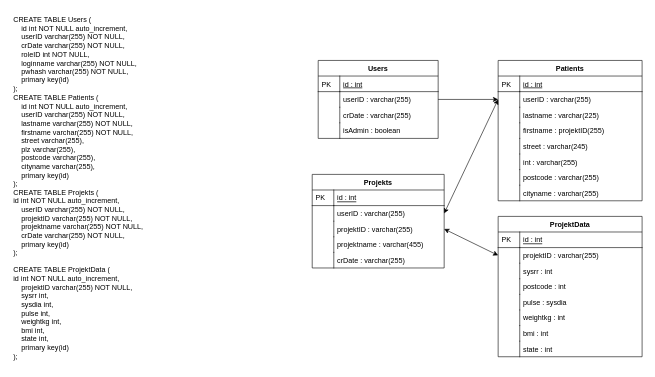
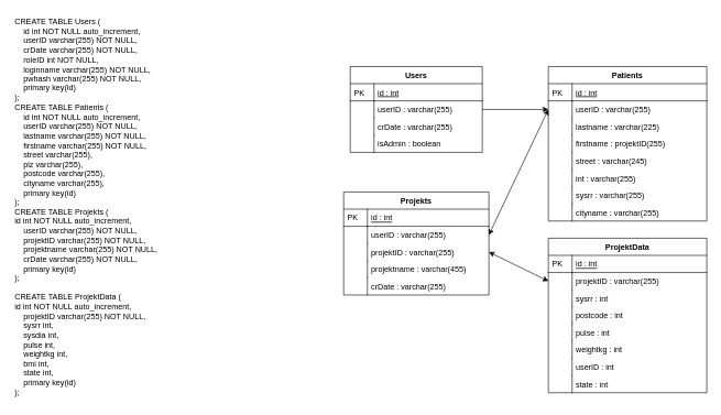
  <mxCell id="0" />
  <mxCell id="1" parent="0" />
  <mxCell id="2" value="Users" style="swimlane;fontStyle=1;childLayout=stackLayout;horizontal=1;startSize=26;horizontalStack=0;resizeParent=1;resizeLast=0;collapsible=1;marginBottom=0;rounded=0;shadow=0;strokeWidth=1;" parent="1" vertex="1"><mxGeometry x="530" y="100" width="200" height="130" as="geometry"><mxRectangle x="20" y="80" width="160" height="26" as="alternateBounds" /></mxGeometry></mxCell>
  <mxCell id="3" value="id : int" style="shape=partialRectangle;top=0;left=0;right=0;bottom=1;align=left;verticalAlign=top;fillColor=none;spacingLeft=40;spacingRight=4;overflow=hidden;rotatable=0;points=[[0,0.5],[1,0.5]];portConstraint=eastwest;dropTarget=0;rounded=0;shadow=0;strokeWidth=1;fontStyle=4" parent="2" vertex="1"><mxGeometry y="26" width="200" height="26" as="geometry" /></mxCell>
  <mxCell id="4" value="PK" style="shape=partialRectangle;top=0;left=0;bottom=0;fillColor=none;align=left;verticalAlign=top;spacingLeft=4;spacingRight=4;overflow=hidden;rotatable=0;points=[];portConstraint=eastwest;part=1;" parent="3" vertex="1" connectable="0"><mxGeometry width="36" height="26" as="geometry" /></mxCell>
  <mxCell id="5" value="userID : varchar(255)" style="shape=partialRectangle;top=0;left=0;right=0;bottom=0;align=left;verticalAlign=top;fillColor=none;spacingLeft=40;spacingRight=4;overflow=hidden;rotatable=0;points=[[0,0.5],[1,0.5]];portConstraint=eastwest;dropTarget=0;rounded=0;shadow=0;strokeWidth=1;" parent="2" vertex="1"><mxGeometry y="52" width="200" height="26" as="geometry" /></mxCell>
  <mxCell id="6" value="" style="shape=partialRectangle;top=0;left=0;bottom=0;fillColor=none;align=left;verticalAlign=top;spacingLeft=4;spacingRight=4;overflow=hidden;rotatable=0;points=[];portConstraint=eastwest;part=1;" parent="5" vertex="1" connectable="0"><mxGeometry width="36" height="26" as="geometry" /></mxCell>
  <mxCell id="7" value="crDate : varchar(255)" style="shape=partialRectangle;top=0;left=0;right=0;bottom=0;align=left;verticalAlign=top;fillColor=none;spacingLeft=40;spacingRight=4;overflow=hidden;rotatable=0;points=[[0,0.5],[1,0.5]];portConstraint=eastwest;dropTarget=0;rounded=0;shadow=0;strokeWidth=1;" vertex="1" parent="2"><mxGeometry y="78" width="200" height="26" as="geometry" /></mxCell>
  <mxCell id="8" value="" style="shape=partialRectangle;top=0;left=0;bottom=0;fillColor=none;align=left;verticalAlign=top;spacingLeft=4;spacingRight=4;overflow=hidden;rotatable=0;points=[];portConstraint=eastwest;part=1;" vertex="1" connectable="0" parent="7"><mxGeometry width="36" height="26" as="geometry" /></mxCell>
  <mxCell id="9" value="isAdmin : boolean" style="shape=partialRectangle;top=0;left=0;right=0;bottom=0;align=left;verticalAlign=top;fillColor=none;spacingLeft=40;spacingRight=4;overflow=hidden;rotatable=0;points=[[0,0.5],[1,0.5]];portConstraint=eastwest;dropTarget=0;rounded=0;shadow=0;strokeWidth=1;" vertex="1" parent="2"><mxGeometry y="104" width="200" height="26" as="geometry" /></mxCell>
  <mxCell id="10" value="" style="shape=partialRectangle;top=0;left=0;bottom=0;fillColor=none;align=left;verticalAlign=top;spacingLeft=4;spacingRight=4;overflow=hidden;rotatable=0;points=[];portConstraint=eastwest;part=1;" vertex="1" connectable="0" parent="9"><mxGeometry width="36" height="26" as="geometry" /></mxCell>
  <mxCell id="11" value="Patients" style="swimlane;fontStyle=1;childLayout=stackLayout;horizontal=1;startSize=26;horizontalStack=0;resizeParent=1;resizeLast=0;collapsible=1;marginBottom=0;rounded=0;shadow=0;strokeWidth=1;" parent="1" vertex="1"><mxGeometry x="830" y="100" width="240" height="234" as="geometry"><mxRectangle x="260" y="80" width="160" height="26" as="alternateBounds" /></mxGeometry></mxCell>
  <mxCell id="12" value="id : int" style="shape=partialRectangle;top=0;left=0;right=0;bottom=1;align=left;verticalAlign=top;fillColor=none;spacingLeft=40;spacingRight=4;overflow=hidden;rotatable=0;points=[[0,0.5],[1,0.5]];portConstraint=eastwest;dropTarget=0;rounded=0;shadow=0;strokeWidth=1;fontStyle=4" parent="11" vertex="1"><mxGeometry y="26" width="240" height="26" as="geometry" /></mxCell>
  <mxCell id="13" value="PK" style="shape=partialRectangle;top=0;left=0;bottom=0;fillColor=none;align=left;verticalAlign=top;spacingLeft=4;spacingRight=4;overflow=hidden;rotatable=0;points=[];portConstraint=eastwest;part=1;" parent="12" vertex="1" connectable="0"><mxGeometry width="36" height="26" as="geometry" /></mxCell>
  <mxCell id="14" value="userID : varchar(255)" style="shape=partialRectangle;top=0;left=0;right=0;bottom=0;align=left;verticalAlign=top;fillColor=none;spacingLeft=40;spacingRight=4;overflow=hidden;rotatable=0;points=[[0,0.5],[1,0.5]];portConstraint=eastwest;dropTarget=0;rounded=0;shadow=0;strokeWidth=1;" parent="11" vertex="1"><mxGeometry y="52" width="240" height="26" as="geometry" /></mxCell>
  <mxCell id="15" value="" style="shape=partialRectangle;top=0;left=0;bottom=0;fillColor=none;align=left;verticalAlign=top;spacingLeft=4;spacingRight=4;overflow=hidden;rotatable=0;points=[];portConstraint=eastwest;part=1;" parent="14" vertex="1" connectable="0"><mxGeometry width="36" height="26" as="geometry" /></mxCell>
  <mxCell id="16" value="lastname : varchar(225)" style="shape=partialRectangle;top=0;left=0;right=0;bottom=0;align=left;verticalAlign=top;fillColor=none;spacingLeft=40;spacingRight=4;overflow=hidden;rotatable=0;points=[[0,0.5],[1,0.5]];portConstraint=eastwest;dropTarget=0;rounded=0;shadow=0;strokeWidth=1;" parent="11" vertex="1"><mxGeometry y="78" width="240" height="26" as="geometry" /></mxCell>
  <mxCell id="17" value="" style="shape=partialRectangle;top=0;left=0;bottom=0;fillColor=none;align=left;verticalAlign=top;spacingLeft=4;spacingRight=4;overflow=hidden;rotatable=0;points=[];portConstraint=eastwest;part=1;" parent="16" vertex="1" connectable="0"><mxGeometry width="36" height="26" as="geometry" /></mxCell>
  <mxCell id="18" value="firstname : projektID(255)" style="shape=partialRectangle;top=0;left=0;right=0;bottom=0;align=left;verticalAlign=top;fillColor=none;spacingLeft=40;spacingRight=4;overflow=hidden;rotatable=0;points=[[0,0.5],[1,0.5]];portConstraint=eastwest;dropTarget=0;rounded=0;shadow=0;strokeWidth=1;" vertex="1" parent="11"><mxGeometry y="104" width="240" height="26" as="geometry" /></mxCell>
  <mxCell id="19" value="" style="shape=partialRectangle;top=0;left=0;bottom=0;fillColor=none;align=left;verticalAlign=top;spacingLeft=4;spacingRight=4;overflow=hidden;rotatable=0;points=[];portConstraint=eastwest;part=1;" vertex="1" connectable="0" parent="18"><mxGeometry width="36" height="26" as="geometry" /></mxCell>
  <mxCell id="20" value="street : varchar(245)" style="shape=partialRectangle;top=0;left=0;right=0;bottom=0;align=left;verticalAlign=top;fillColor=none;spacingLeft=40;spacingRight=4;overflow=hidden;rotatable=0;points=[[0,0.5],[1,0.5]];portConstraint=eastwest;dropTarget=0;rounded=0;shadow=0;strokeWidth=1;" vertex="1" parent="11"><mxGeometry y="130" width="240" height="26" as="geometry" /></mxCell>
  <mxCell id="21" value="" style="shape=partialRectangle;top=0;left=0;bottom=0;fillColor=none;align=left;verticalAlign=top;spacingLeft=4;spacingRight=4;overflow=hidden;rotatable=0;points=[];portConstraint=eastwest;part=1;" vertex="1" connectable="0" parent="20"><mxGeometry width="36" height="26" as="geometry" /></mxCell>
  <mxCell id="22" value="int : varchar(255)" style="shape=partialRectangle;top=0;left=0;right=0;bottom=0;align=left;verticalAlign=top;fillColor=none;spacingLeft=40;spacingRight=4;overflow=hidden;rotatable=0;points=[[0,0.5],[1,0.5]];portConstraint=eastwest;dropTarget=0;rounded=0;shadow=0;strokeWidth=1;" vertex="1" parent="11"><mxGeometry y="156" width="240" height="26" as="geometry" /></mxCell>
  <mxCell id="23" value="" style="shape=partialRectangle;top=0;left=0;bottom=0;fillColor=none;align=left;verticalAlign=top;spacingLeft=4;spacingRight=4;overflow=hidden;rotatable=0;points=[];portConstraint=eastwest;part=1;" vertex="1" connectable="0" parent="22"><mxGeometry width="36" height="26" as="geometry" /></mxCell>
- <mxCell id="24" value="postcode : varchar(255)" style="shape=partialRectangle;top=0;left=0;right=0;bottom=0;align=left;verticalAlign=top;fillColor=none;spacingLeft=40;spacingRight=4;overflow=hidden;rotatable=0;points=[[0,0.5],[1,0.5]];portConstraint=eastwest;dropTarget=0;rounded=0;shadow=0;strokeWidth=1;" vertex="1" parent="11"><mxGeometry y="182" width="240" height="26" as="geometry" /></mxCell>
+ <mxCell id="24" value="sysrr : varchar(255)" style="shape=partialRectangle;top=0;left=0;right=0;bottom=0;align=left;verticalAlign=top;fillColor=none;spacingLeft=40;spacingRight=4;overflow=hidden;rotatable=0;points=[[0,0.5],[1,0.5]];portConstraint=eastwest;dropTarget=0;rounded=0;shadow=0;strokeWidth=1;" vertex="1" parent="11"><mxGeometry y="182" width="240" height="26" as="geometry" /></mxCell>
  <mxCell id="25" value="" style="shape=partialRectangle;top=0;left=0;bottom=0;fillColor=none;align=left;verticalAlign=top;spacingLeft=4;spacingRight=4;overflow=hidden;rotatable=0;points=[];portConstraint=eastwest;part=1;" vertex="1" connectable="0" parent="24"><mxGeometry width="36" height="26" as="geometry" /></mxCell>
  <mxCell id="26" value="cityname : varchar(255)" style="shape=partialRectangle;top=0;left=0;right=0;bottom=0;align=left;verticalAlign=top;fillColor=none;spacingLeft=40;spacingRight=4;overflow=hidden;rotatable=0;points=[[0,0.5],[1,0.5]];portConstraint=eastwest;dropTarget=0;rounded=0;shadow=0;strokeWidth=1;" vertex="1" parent="11"><mxGeometry y="208" width="240" height="26" as="geometry" /></mxCell>
  <mxCell id="27" value="" style="shape=partialRectangle;top=0;left=0;bottom=0;fillColor=none;align=left;verticalAlign=top;spacingLeft=4;spacingRight=4;overflow=hidden;rotatable=0;points=[];portConstraint=eastwest;part=1;" vertex="1" connectable="0" parent="26"><mxGeometry width="36" height="26" as="geometry" /></mxCell>
  <mxCell id="28" value="Projekts" style="swimlane;fontStyle=1;childLayout=stackLayout;horizontal=1;startSize=26;horizontalStack=0;resizeParent=1;resizeLast=0;collapsible=1;marginBottom=0;rounded=0;shadow=0;strokeWidth=1;" parent="1" vertex="1"><mxGeometry x="520" y="290" width="220" height="156" as="geometry"><mxRectangle x="260" y="270" width="160" height="26" as="alternateBounds" /></mxGeometry></mxCell>
  <mxCell id="29" value="id : int" style="shape=partialRectangle;top=0;left=0;right=0;bottom=1;align=left;verticalAlign=top;fillColor=none;spacingLeft=40;spacingRight=4;overflow=hidden;rotatable=0;points=[[0,0.5],[1,0.5]];portConstraint=eastwest;dropTarget=0;rounded=0;shadow=0;strokeWidth=1;fontStyle=4" parent="28" vertex="1"><mxGeometry y="26" width="220" height="26" as="geometry" /></mxCell>
  <mxCell id="30" value="PK" style="shape=partialRectangle;top=0;left=0;bottom=0;fillColor=none;align=left;verticalAlign=top;spacingLeft=4;spacingRight=4;overflow=hidden;rotatable=0;points=[];portConstraint=eastwest;part=1;" parent="29" vertex="1" connectable="0"><mxGeometry width="36" height="26" as="geometry" /></mxCell>
  <mxCell id="31" value="userID : varchar(255)" style="shape=partialRectangle;top=0;left=0;right=0;bottom=0;align=left;verticalAlign=top;fillColor=none;spacingLeft=40;spacingRight=4;overflow=hidden;rotatable=0;points=[[0,0.5],[1,0.5]];portConstraint=eastwest;dropTarget=0;rounded=0;shadow=0;strokeWidth=1;" parent="28" vertex="1"><mxGeometry y="52" width="220" height="26" as="geometry" /></mxCell>
  <mxCell id="32" value="" style="shape=partialRectangle;top=0;left=0;bottom=0;fillColor=none;align=left;verticalAlign=top;spacingLeft=4;spacingRight=4;overflow=hidden;rotatable=0;points=[];portConstraint=eastwest;part=1;" parent="31" vertex="1" connectable="0"><mxGeometry width="36" height="26" as="geometry" /></mxCell>
  <mxCell id="33" value="projektID : varchar(255)" style="shape=partialRectangle;top=0;left=0;right=0;bottom=0;align=left;verticalAlign=top;fillColor=none;spacingLeft=40;spacingRight=4;overflow=hidden;rotatable=0;points=[[0,0.5],[1,0.5]];portConstraint=eastwest;dropTarget=0;rounded=0;shadow=0;strokeWidth=1;" parent="28" vertex="1"><mxGeometry y="78" width="220" height="26" as="geometry" /></mxCell>
  <mxCell id="34" value="" style="shape=partialRectangle;top=0;left=0;bottom=0;fillColor=none;align=left;verticalAlign=top;spacingLeft=4;spacingRight=4;overflow=hidden;rotatable=0;points=[];portConstraint=eastwest;part=1;" parent="33" vertex="1" connectable="0"><mxGeometry width="36" height="26" as="geometry" /></mxCell>
  <mxCell id="35" value="projektname : varchar(455)" style="shape=partialRectangle;top=0;left=0;right=0;bottom=0;align=left;verticalAlign=top;fillColor=none;spacingLeft=40;spacingRight=4;overflow=hidden;rotatable=0;points=[[0,0.5],[1,0.5]];portConstraint=eastwest;dropTarget=0;rounded=0;shadow=0;strokeWidth=1;" vertex="1" parent="28"><mxGeometry y="104" width="220" height="26" as="geometry" /></mxCell>
  <mxCell id="36" value="" style="shape=partialRectangle;top=0;left=0;bottom=0;fillColor=none;align=left;verticalAlign=top;spacingLeft=4;spacingRight=4;overflow=hidden;rotatable=0;points=[];portConstraint=eastwest;part=1;" vertex="1" connectable="0" parent="35"><mxGeometry width="36" height="26" as="geometry" /></mxCell>
  <mxCell id="37" value="crDate : varchar(255)" style="shape=partialRectangle;top=0;left=0;right=0;bottom=0;align=left;verticalAlign=top;fillColor=none;spacingLeft=40;spacingRight=4;overflow=hidden;rotatable=0;points=[[0,0.5],[1,0.5]];portConstraint=eastwest;dropTarget=0;rounded=0;shadow=0;strokeWidth=1;" vertex="1" parent="28"><mxGeometry y="130" width="220" height="26" as="geometry" /></mxCell>
  <mxCell id="38" value="" style="shape=partialRectangle;top=0;left=0;bottom=0;fillColor=none;align=left;verticalAlign=top;spacingLeft=4;spacingRight=4;overflow=hidden;rotatable=0;points=[];portConstraint=eastwest;part=1;" vertex="1" connectable="0" parent="37"><mxGeometry width="36" height="26" as="geometry" /></mxCell>
  <mxCell id="39" value="ProjektData" style="swimlane;fontStyle=1;childLayout=stackLayout;horizontal=1;startSize=26;horizontalStack=0;resizeParent=1;resizeLast=0;collapsible=1;marginBottom=0;rounded=0;shadow=0;strokeWidth=1;" vertex="1" parent="1"><mxGeometry x="830" y="360" width="240" height="234" as="geometry"><mxRectangle x="260" y="270" width="160" height="26" as="alternateBounds" /></mxGeometry></mxCell>
  <mxCell id="40" value="id : int" style="shape=partialRectangle;top=0;left=0;right=0;bottom=1;align=left;verticalAlign=top;fillColor=none;spacingLeft=40;spacingRight=4;overflow=hidden;rotatable=0;points=[[0,0.5],[1,0.5]];portConstraint=eastwest;dropTarget=0;rounded=0;shadow=0;strokeWidth=1;fontStyle=4" vertex="1" parent="39"><mxGeometry y="26" width="240" height="26" as="geometry" /></mxCell>
  <mxCell id="41" value="PK" style="shape=partialRectangle;top=0;left=0;bottom=0;fillColor=none;align=left;verticalAlign=top;spacingLeft=4;spacingRight=4;overflow=hidden;rotatable=0;points=[];portConstraint=eastwest;part=1;" vertex="1" connectable="0" parent="40"><mxGeometry width="36" height="26" as="geometry" /></mxCell>
  <mxCell id="42" value="projektID : varchar(255)" style="shape=partialRectangle;top=0;left=0;right=0;bottom=0;align=left;verticalAlign=top;fillColor=none;spacingLeft=40;spacingRight=4;overflow=hidden;rotatable=0;points=[[0,0.5],[1,0.5]];portConstraint=eastwest;dropTarget=0;rounded=0;shadow=0;strokeWidth=1;" vertex="1" parent="39"><mxGeometry y="52" width="240" height="26" as="geometry" /></mxCell>
  <mxCell id="43" value="" style="shape=partialRectangle;top=0;left=0;bottom=0;fillColor=none;align=left;verticalAlign=top;spacingLeft=4;spacingRight=4;overflow=hidden;rotatable=0;points=[];portConstraint=eastwest;part=1;" vertex="1" connectable="0" parent="42"><mxGeometry width="36" height="26" as="geometry" /></mxCell>
  <mxCell id="44" value="sysrr : int" style="shape=partialRectangle;top=0;left=0;right=0;bottom=0;align=left;verticalAlign=top;fillColor=none;spacingLeft=40;spacingRight=4;overflow=hidden;rotatable=0;points=[[0,0.5],[1,0.5]];portConstraint=eastwest;dropTarget=0;rounded=0;shadow=0;strokeWidth=1;" vertex="1" parent="39"><mxGeometry y="78" width="240" height="26" as="geometry" /></mxCell>
  <mxCell id="45" value="" style="shape=partialRectangle;top=0;left=0;bottom=0;fillColor=none;align=left;verticalAlign=top;spacingLeft=4;spacingRight=4;overflow=hidden;rotatable=0;points=[];portConstraint=eastwest;part=1;" vertex="1" connectable="0" parent="44"><mxGeometry width="36" height="26" as="geometry" /></mxCell>
  <mxCell id="46" value="postcode : int" style="shape=partialRectangle;top=0;left=0;right=0;bottom=0;align=left;verticalAlign=top;fillColor=none;spacingLeft=40;spacingRight=4;overflow=hidden;rotatable=0;points=[[0,0.5],[1,0.5]];portConstraint=eastwest;dropTarget=0;rounded=0;shadow=0;strokeWidth=1;" vertex="1" parent="39"><mxGeometry y="104" width="240" height="26" as="geometry" /></mxCell>
  <mxCell id="47" value="" style="shape=partialRectangle;top=0;left=0;bottom=0;fillColor=none;align=left;verticalAlign=top;spacingLeft=4;spacingRight=4;overflow=hidden;rotatable=0;points=[];portConstraint=eastwest;part=1;" vertex="1" connectable="0" parent="46"><mxGeometry width="36" height="26" as="geometry" /></mxCell>
- <mxCell id="48" value="pulse : sysdia" style="shape=partialRectangle;top=0;left=0;right=0;bottom=0;align=left;verticalAlign=top;fillColor=none;spacingLeft=40;spacingRight=4;overflow=hidden;rotatable=0;points=[[0,0.5],[1,0.5]];portConstraint=eastwest;dropTarget=0;rounded=0;shadow=0;strokeWidth=1;" vertex="1" parent="39"><mxGeometry y="130" width="240" height="26" as="geometry" /></mxCell>
+ <mxCell id="48" value="pulse : int" style="shape=partialRectangle;top=0;left=0;right=0;bottom=0;align=left;verticalAlign=top;fillColor=none;spacingLeft=40;spacingRight=4;overflow=hidden;rotatable=0;points=[[0,0.5],[1,0.5]];portConstraint=eastwest;dropTarget=0;rounded=0;shadow=0;strokeWidth=1;" vertex="1" parent="39"><mxGeometry y="130" width="240" height="26" as="geometry" /></mxCell>
  <mxCell id="49" value="" style="shape=partialRectangle;top=0;left=0;bottom=0;fillColor=none;align=left;verticalAlign=top;spacingLeft=4;spacingRight=4;overflow=hidden;rotatable=0;points=[];portConstraint=eastwest;part=1;" vertex="1" connectable="0" parent="48"><mxGeometry width="36" height="26" as="geometry" /></mxCell>
  <mxCell id="50" value="weightkg : int" style="shape=partialRectangle;top=0;left=0;right=0;bottom=0;align=left;verticalAlign=top;fillColor=none;spacingLeft=40;spacingRight=4;overflow=hidden;rotatable=0;points=[[0,0.5],[1,0.5]];portConstraint=eastwest;dropTarget=0;rounded=0;shadow=0;strokeWidth=1;" vertex="1" parent="39"><mxGeometry y="156" width="240" height="26" as="geometry" /></mxCell>
  <mxCell id="51" value="" style="shape=partialRectangle;top=0;left=0;bottom=0;fillColor=none;align=left;verticalAlign=top;spacingLeft=4;spacingRight=4;overflow=hidden;rotatable=0;points=[];portConstraint=eastwest;part=1;" vertex="1" connectable="0" parent="50"><mxGeometry width="36" height="26" as="geometry" /></mxCell>
- <mxCell id="52" value="bmi : int" style="shape=partialRectangle;top=0;left=0;right=0;bottom=0;align=left;verticalAlign=top;fillColor=none;spacingLeft=40;spacingRight=4;overflow=hidden;rotatable=0;points=[[0,0.5],[1,0.5]];portConstraint=eastwest;dropTarget=0;rounded=0;shadow=0;strokeWidth=1;" vertex="1" parent="39"><mxGeometry y="182" width="240" height="26" as="geometry" /></mxCell>
+ <mxCell id="52" value="userID : int" style="shape=partialRectangle;top=0;left=0;right=0;bottom=0;align=left;verticalAlign=top;fillColor=none;spacingLeft=40;spacingRight=4;overflow=hidden;rotatable=0;points=[[0,0.5],[1,0.5]];portConstraint=eastwest;dropTarget=0;rounded=0;shadow=0;strokeWidth=1;" vertex="1" parent="39"><mxGeometry y="182" width="240" height="26" as="geometry" /></mxCell>
  <mxCell id="53" value="" style="shape=partialRectangle;top=0;left=0;bottom=0;fillColor=none;align=left;verticalAlign=top;spacingLeft=4;spacingRight=4;overflow=hidden;rotatable=0;points=[];portConstraint=eastwest;part=1;" vertex="1" connectable="0" parent="52"><mxGeometry width="36" height="26" as="geometry" /></mxCell>
  <mxCell id="54" value="state : int" style="shape=partialRectangle;top=0;left=0;right=0;bottom=0;align=left;verticalAlign=top;fillColor=none;spacingLeft=40;spacingRight=4;overflow=hidden;rotatable=0;points=[[0,0.5],[1,0.5]];portConstraint=eastwest;dropTarget=0;rounded=0;shadow=0;strokeWidth=1;" vertex="1" parent="39"><mxGeometry y="208" width="240" height="26" as="geometry" /></mxCell>
  <mxCell id="55" value="" style="shape=partialRectangle;top=0;left=0;bottom=0;fillColor=none;align=left;verticalAlign=top;spacingLeft=4;spacingRight=4;overflow=hidden;rotatable=0;points=[];portConstraint=eastwest;part=1;" vertex="1" connectable="0" parent="54"><mxGeometry width="36" height="26" as="geometry" /></mxCell>
  <mxCell id="56" value="" style="endArrow=classic;html=1;exitX=1;exitY=0.5;exitDx=0;exitDy=0;entryX=0;entryY=0.5;entryDx=0;entryDy=0;" edge="1" parent="1" source="5" target="14"><mxGeometry width="50" height="50" relative="1" as="geometry"><mxPoint x="670" y="610" as="sourcePoint" /><mxPoint x="720" y="560" as="targetPoint" /></mxGeometry></mxCell>
  <mxCell id="57" value="" style="endArrow=classic;startArrow=classic;html=1;exitX=1;exitY=0.5;exitDx=0;exitDy=0;entryX=0;entryY=0.5;entryDx=0;entryDy=0;" edge="1" parent="1" source="31" target="14"><mxGeometry width="50" height="50" relative="1" as="geometry"><mxPoint x="670" y="550" as="sourcePoint" /><mxPoint x="720" y="500" as="targetPoint" /></mxGeometry></mxCell>
  <mxCell id="58" value="" style="endArrow=classic;startArrow=classic;html=1;entryX=1;entryY=0.5;entryDx=0;entryDy=0;exitX=0;exitY=0.5;exitDx=0;exitDy=0;" edge="1" parent="1" source="42" target="33"><mxGeometry width="50" height="50" relative="1" as="geometry"><mxPoint x="620" y="570" as="sourcePoint" /><mxPoint x="670" y="520" as="targetPoint" /></mxGeometry></mxCell>
  <mxCell id="59" value="&lt;div&gt;CREATE TABLE Users (&lt;/div&gt;&lt;div&gt;&amp;nbsp; &amp;nbsp; id int NOT NULL auto_increment,&lt;/div&gt;&lt;div&gt;&amp;nbsp; &amp;nbsp; userID varchar(255) NOT NULL,&lt;/div&gt;&lt;div&gt;&amp;nbsp; &amp;nbsp; crDate varchar(255) NOT NULL,&lt;/div&gt;&lt;div&gt;&amp;nbsp; &amp;nbsp; roleID int NOT NULL,&lt;/div&gt;&lt;div&gt;&amp;nbsp; &amp;nbsp; loginname varchar(255) NOT NULL,&lt;/div&gt;&lt;div&gt;&amp;nbsp; &amp;nbsp; pwhash varchar(255) NOT NULL,&lt;/div&gt;&lt;div&gt;&amp;nbsp; &amp;nbsp; primary key(id)&lt;/div&gt;&lt;div&gt;);&lt;/div&gt;&lt;div&gt;CREATE TABLE Patients (&lt;/div&gt;&lt;div&gt;&amp;nbsp; &amp;nbsp; id int NOT NULL auto_increment,&lt;/div&gt;&lt;div&gt;&amp;nbsp; &amp;nbsp; userID varchar(255) NOT NULL,&lt;/div&gt;&lt;div&gt;&amp;nbsp; &amp;nbsp; lastname varchar(255) NOT NULL,&lt;/div&gt;&lt;div&gt;&amp;nbsp; &amp;nbsp; firstname varchar(255) NOT NULL,&lt;/div&gt;&lt;div&gt;&amp;nbsp; &amp;nbsp; street varchar(255),&lt;/div&gt;&lt;div&gt;&amp;nbsp; &amp;nbsp; plz varchar(255),&lt;/div&gt;&lt;div&gt;&amp;nbsp; &amp;nbsp; postcode varchar(255),&lt;/div&gt;&lt;div&gt;&amp;nbsp; &amp;nbsp; cityname varchar(255),&lt;/div&gt;&lt;div&gt;&amp;nbsp; &amp;nbsp; primary key(id)&lt;/div&gt;&lt;div&gt;);&lt;/div&gt;&lt;div&gt;CREATE TABLE Projekts (&lt;/div&gt;&lt;div&gt;&lt;span&gt;&#09;&lt;/span&gt;id int NOT NULL auto_increment,&lt;/div&gt;&lt;div&gt;&amp;nbsp; &amp;nbsp; userID varchar(255) NOT NULL,&lt;/div&gt;&lt;div&gt;&amp;nbsp; &amp;nbsp; projektID varchar(255) NOT NULL,&lt;/div&gt;&lt;div&gt;&amp;nbsp; &amp;nbsp; projektname varchar(255) NOT NULL,&lt;/div&gt;&lt;div&gt;&amp;nbsp; &amp;nbsp; crDate varchar(255) NOT NULL,&lt;/div&gt;&lt;div&gt;&amp;nbsp; &amp;nbsp; primary key(id)&lt;/div&gt;&lt;div&gt;);&lt;/div&gt;&lt;div&gt;&lt;br&gt;&lt;/div&gt;&lt;div&gt;CREATE TABLE ProjektData (&lt;/div&gt;&lt;div&gt;&lt;span&gt;&#09;&lt;/span&gt;id int NOT NULL auto_increment,&lt;/div&gt;&lt;div&gt;&amp;nbsp; &amp;nbsp; projektID varchar(255) NOT NULL,&lt;/div&gt;&lt;div&gt;&amp;nbsp; &amp;nbsp; sysrr int,&lt;/div&gt;&lt;div&gt;&amp;nbsp; &amp;nbsp; sysdia int,&lt;/div&gt;&lt;div&gt;&amp;nbsp; &amp;nbsp; pulse int,&lt;/div&gt;&lt;div&gt;&amp;nbsp; &amp;nbsp; weightkg int,&lt;/div&gt;&lt;div&gt;&amp;nbsp; &amp;nbsp; bmi int,&lt;/div&gt;&lt;div&gt;&amp;nbsp; &amp;nbsp; state int,&lt;/div&gt;&lt;div&gt;&amp;nbsp; &amp;nbsp; primary key(id)&lt;/div&gt;&lt;div&gt;);&lt;/div&gt;" style="text;html=1;strokeColor=none;fillColor=none;align=left;verticalAlign=middle;whiteSpace=wrap;rounded=0;" vertex="1" parent="1"><mxGeometry x="20" y="20" width="440" height="586" as="geometry" /></mxCell>
